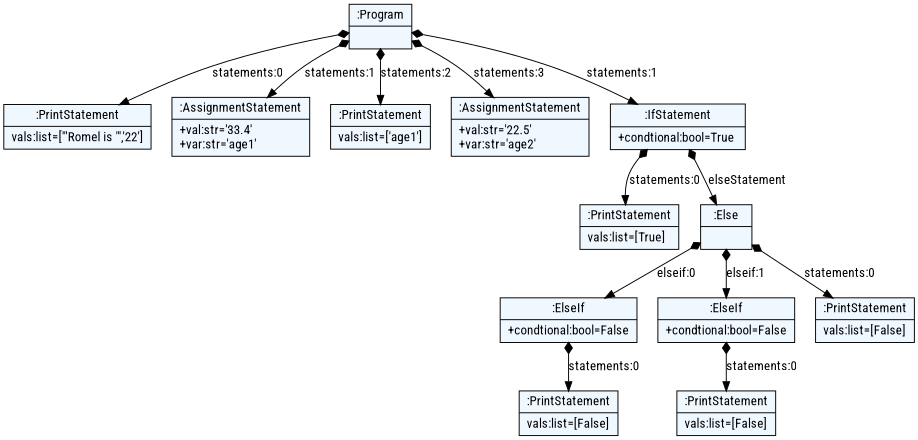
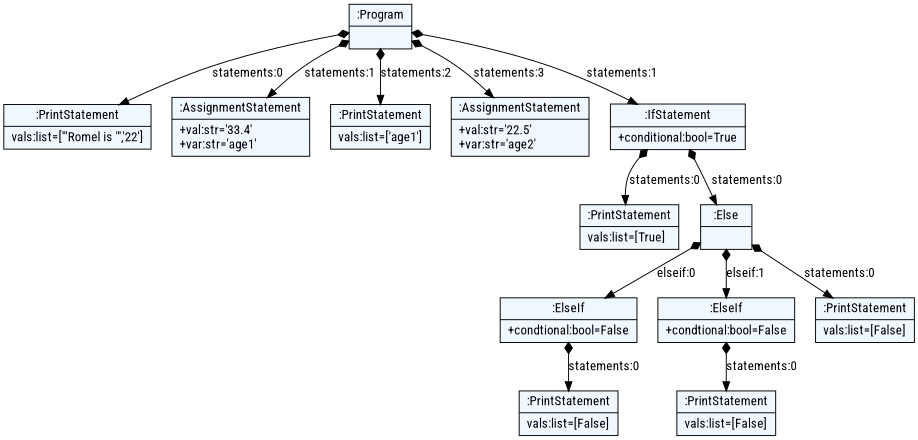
  digraph {
    fontname="Roboto Condensed"
    fontsize=8
    nodesep=0.3
    node [fillcolor=aliceblue fontname="Roboto Condensed" shape=record style=filled]
    edge [arrowtail=diamond dir=both fontname="Roboto Condensed"]
    n1 [label="{:Program|}"]
    n2 [label="{:PrintStatement|vals:list=['\"Romel is \"','22']\l}"]
    n3 [label="{:AssignmentStatement|+val:str='33.4'\l+var:str='age1'\l}"]
    n4 [label="{:PrintStatement|vals:list=['age1']\l}"]
    n5 [label="{:AssignmentStatement|+val:str='22.5'\l+var:str='age2'\l}"]
-   n6 [label="{:IfStatement|+condtional:bool=True\l}"]
+   n6 [label="{:IfStatement|+conditional:bool=True\l}"]
    n7 [label="{:PrintStatement|vals:list=[True]\l}"]
    n8 [label="{:Else|}"]
    n9 [label="{:ElseIf|+condtional:bool=False\l}"]
    n10 [label="{:ElseIf|+condtional:bool=False\l}"]
    n11 [label="{:PrintStatement|vals:list=[False]\l}"]
    n12 [label="{:PrintStatement|vals:list=[False]\l}"]
    n13 [label="{:PrintStatement|vals:list=[False]\l}"]
    n1 -> n2 [label="statements:0"]
    n1 -> n3 [label="statements:1"]
    n1 -> n4 [label="statements:2"]
    n1 -> n5 [label="statements:3"]
    n1 -> n6 [label="statements:1"]
    n6 -> n7 [label="statements:0"]
-   n6 -> n8 [label=elseStatement]
+   n6 -> n8 [label="statements:0"]
    n8 -> n9 [label="elseif:0"]
    n8 -> n10 [label="elseif:1"]
    n8 -> n11 [label="statements:0"]
    n9 -> n12 [label="statements:0"]
    n10 -> n13 [label="statements:0"]
  }
